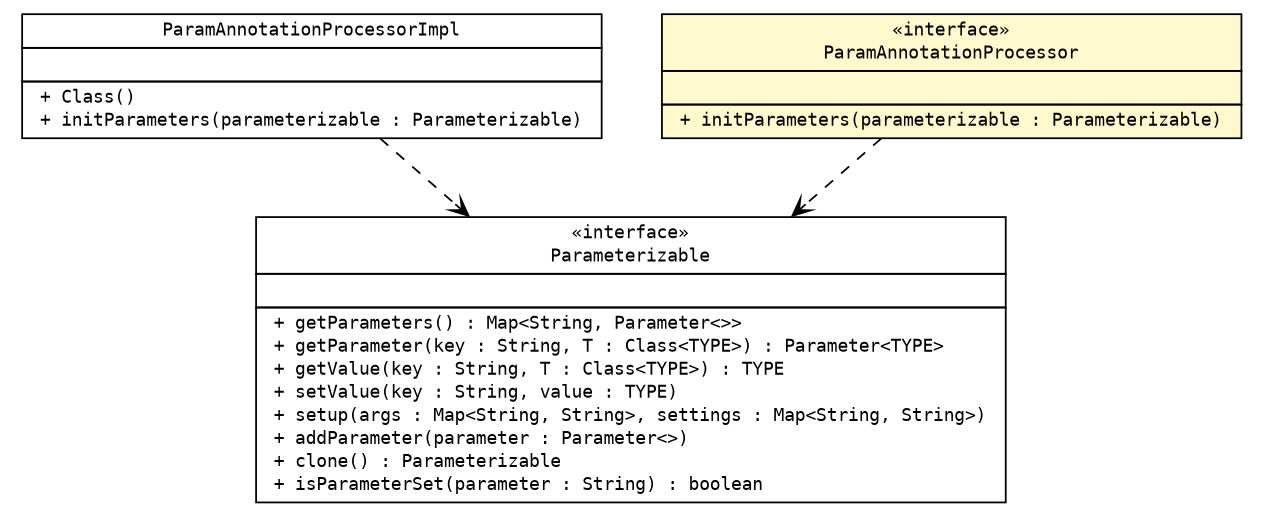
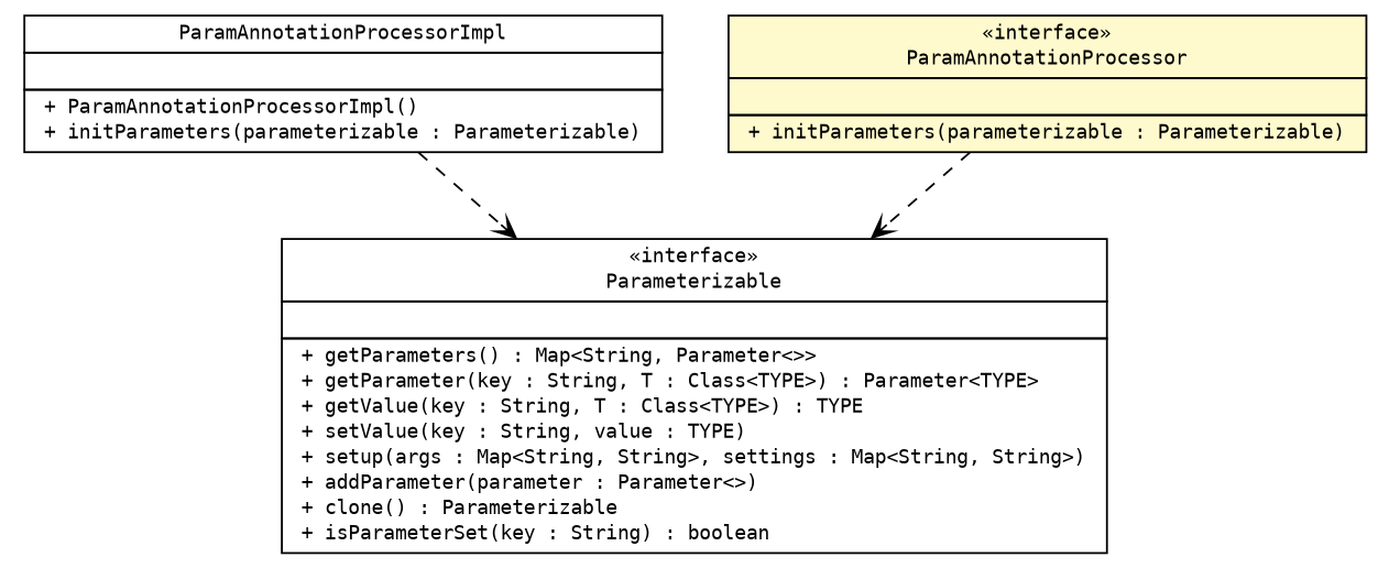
  digraph {
    fontname="DejaVu Sans Mono"
    nodesep=0.25
    ranksep=0.5
    node [fontcolor=black fontname="DejaVu Sans Mono" fontsize=10.0 shape=plaintext]
    edge [arrowhead=open color=black fontcolor=black fontname="DejaVu Sans Mono" fontsize=10.0 headport=p labelfontname=Helvetica labelfontsize=10 style=dashed tailport=p]
-   n1 [label=<<table title="com.vectorprint.configuration.parameters.Parameterizable" border="0" cellborder="1" cellspacing="0" cellpadding="2" port="p" href="../Parameterizable.html"> 		<tr><td><table border="0" cellspacing="0" cellpadding="1"> <tr><td align="center" balign="center"> &#171;interface&#187; </td></tr> <tr><td align="center" balign="center"> Parameterizable </td></tr> 		</table></td></tr> 		<tr><td><table border="0" cellspacing="0" cellpadding="1"> <tr><td align="left" balign="left">  </td></tr> 		</table></td></tr> 		<tr><td><table border="0" cellspacing="0" cellpadding="1"> <tr><td align="left" balign="left"> + getParameters() : Map&lt;String, Parameter&lt;&gt;&gt; </td></tr> <tr><td align="left" balign="left"> + getParameter(key : String, T : Class&lt;TYPE&gt;) : Parameter&lt;TYPE&gt; </td></tr> <tr><td align="left" balign="left"> + getValue(key : String, T : Class&lt;TYPE&gt;) : TYPE </td></tr> <tr><td align="left" balign="left"> + setValue(key : String, value : TYPE) </td></tr> <tr><td align="left" balign="left"> + setup(args : Map&lt;String, String&gt;, settings : Map&lt;String, String&gt;) </td></tr> <tr><td align="left" balign="left"> + addParameter(parameter : Parameter&lt;&gt;) </td></tr> <tr><td align="left" balign="left"> + clone() : Parameterizable </td></tr> <tr><td align="left" balign="left"> + isParameterSet(parameter : String) : boolean </td></tr> 		</table></td></tr> 		</table>>]
-   n2 [label=<<table title="com.vectorprint.configuration.parameters.annotation.ParamAnnotationProcessorImpl" border="0" cellborder="1" cellspacing="0" cellpadding="2" port="p" href="./ParamAnnotationProcessorImpl.html"> 		<tr><td><table border="0" cellspacing="0" cellpadding="1"> <tr><td align="center" balign="center"> ParamAnnotationProcessorImpl </td></tr> 		</table></td></tr> 		<tr><td><table border="0" cellspacing="0" cellpadding="1"> <tr><td align="left" balign="left">  </td></tr> 		</table></td></tr> 		<tr><td><table border="0" cellspacing="0" cellpadding="1"> <tr><td align="left" balign="left"> + Class() </td></tr> <tr><td align="left" balign="left"> + initParameters(parameterizable : Parameterizable) </td></tr> 		</table></td></tr> 		</table>>]
+   n1 [label=<<table title="com.vectorprint.configuration.parameters.Parameterizable" border="0" cellborder="1" cellspacing="0" cellpadding="2" port="p" href="../Parameterizable.html"> 		<tr><td><table border="0" cellspacing="0" cellpadding="1"> <tr><td align="center" balign="center"> &#171;interface&#187; </td></tr> <tr><td align="center" balign="center"> Parameterizable </td></tr> 		</table></td></tr> 		<tr><td><table border="0" cellspacing="0" cellpadding="1"> <tr><td align="left" balign="left">  </td></tr> 		</table></td></tr> 		<tr><td><table border="0" cellspacing="0" cellpadding="1"> <tr><td align="left" balign="left"> + getParameters() : Map&lt;String, Parameter&lt;&gt;&gt; </td></tr> <tr><td align="left" balign="left"> + getParameter(key : String, T : Class&lt;TYPE&gt;) : Parameter&lt;TYPE&gt; </td></tr> <tr><td align="left" balign="left"> + getValue(key : String, T : Class&lt;TYPE&gt;) : TYPE </td></tr> <tr><td align="left" balign="left"> + setValue(key : String, value : TYPE) </td></tr> <tr><td align="left" balign="left"> + setup(args : Map&lt;String, String&gt;, settings : Map&lt;String, String&gt;) </td></tr> <tr><td align="left" balign="left"> + addParameter(parameter : Parameter&lt;&gt;) </td></tr> <tr><td align="left" balign="left"> + clone() : Parameterizable </td></tr> <tr><td align="left" balign="left"> + isParameterSet(key : String) : boolean </td></tr> 		</table></td></tr> 		</table>>]
+   n2 [label=<<table title="com.vectorprint.configuration.parameters.annotation.ParamAnnotationProcessorImpl" border="0" cellborder="1" cellspacing="0" cellpadding="2" port="p" href="./ParamAnnotationProcessorImpl.html"> 		<tr><td><table border="0" cellspacing="0" cellpadding="1"> <tr><td align="center" balign="center"> ParamAnnotationProcessorImpl </td></tr> 		</table></td></tr> 		<tr><td><table border="0" cellspacing="0" cellpadding="1"> <tr><td align="left" balign="left">  </td></tr> 		</table></td></tr> 		<tr><td><table border="0" cellspacing="0" cellpadding="1"> <tr><td align="left" balign="left"> + ParamAnnotationProcessorImpl() </td></tr> <tr><td align="left" balign="left"> + initParameters(parameterizable : Parameterizable) </td></tr> 		</table></td></tr> 		</table>>]
    n3 [label=<<table title="com.vectorprint.configuration.parameters.annotation.ParamAnnotationProcessor" border="0" cellborder="1" cellspacing="0" cellpadding="2" port="p" bgcolor="lemonChiffon" href="./ParamAnnotationProcessor.html"> 		<tr><td><table border="0" cellspacing="0" cellpadding="1"> <tr><td align="center" balign="center"> &#171;interface&#187; </td></tr> <tr><td align="center" balign="center"> ParamAnnotationProcessor </td></tr> 		</table></td></tr> 		<tr><td><table border="0" cellspacing="0" cellpadding="1"> <tr><td align="left" balign="left">  </td></tr> 		</table></td></tr> 		<tr><td><table border="0" cellspacing="0" cellpadding="1"> <tr><td align="left" balign="left"> + initParameters(parameterizable : Parameterizable) </td></tr> 		</table></td></tr> 		</table>>]
    n2 -> n1
    n3 -> n1
  }
